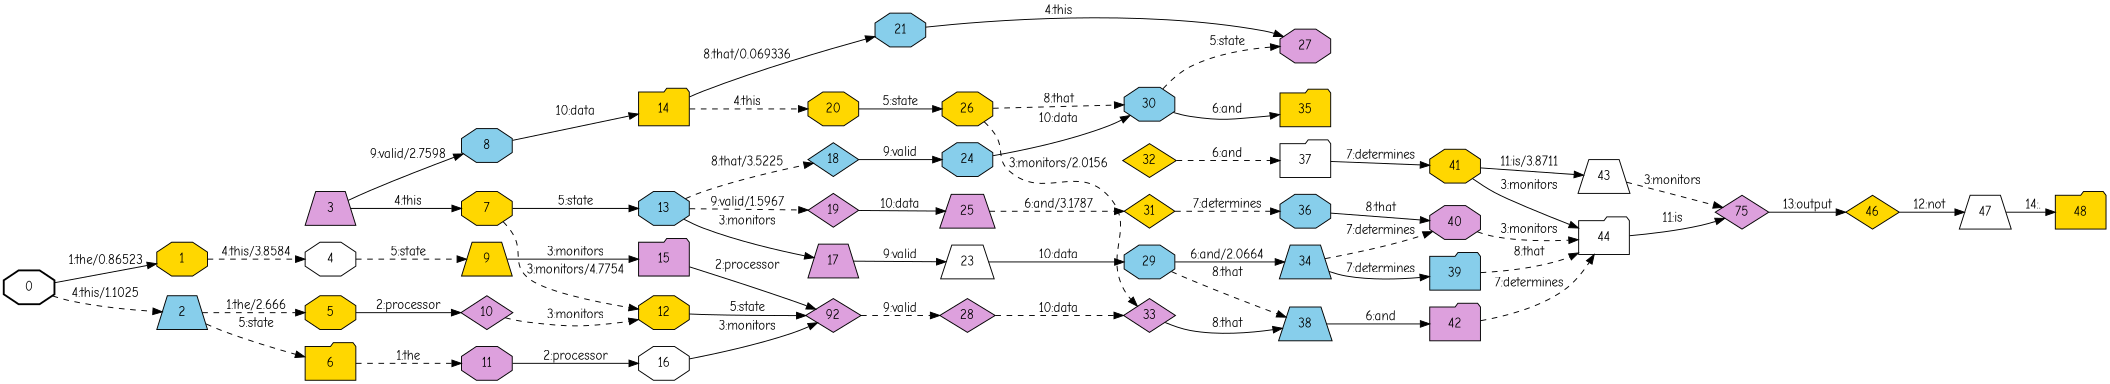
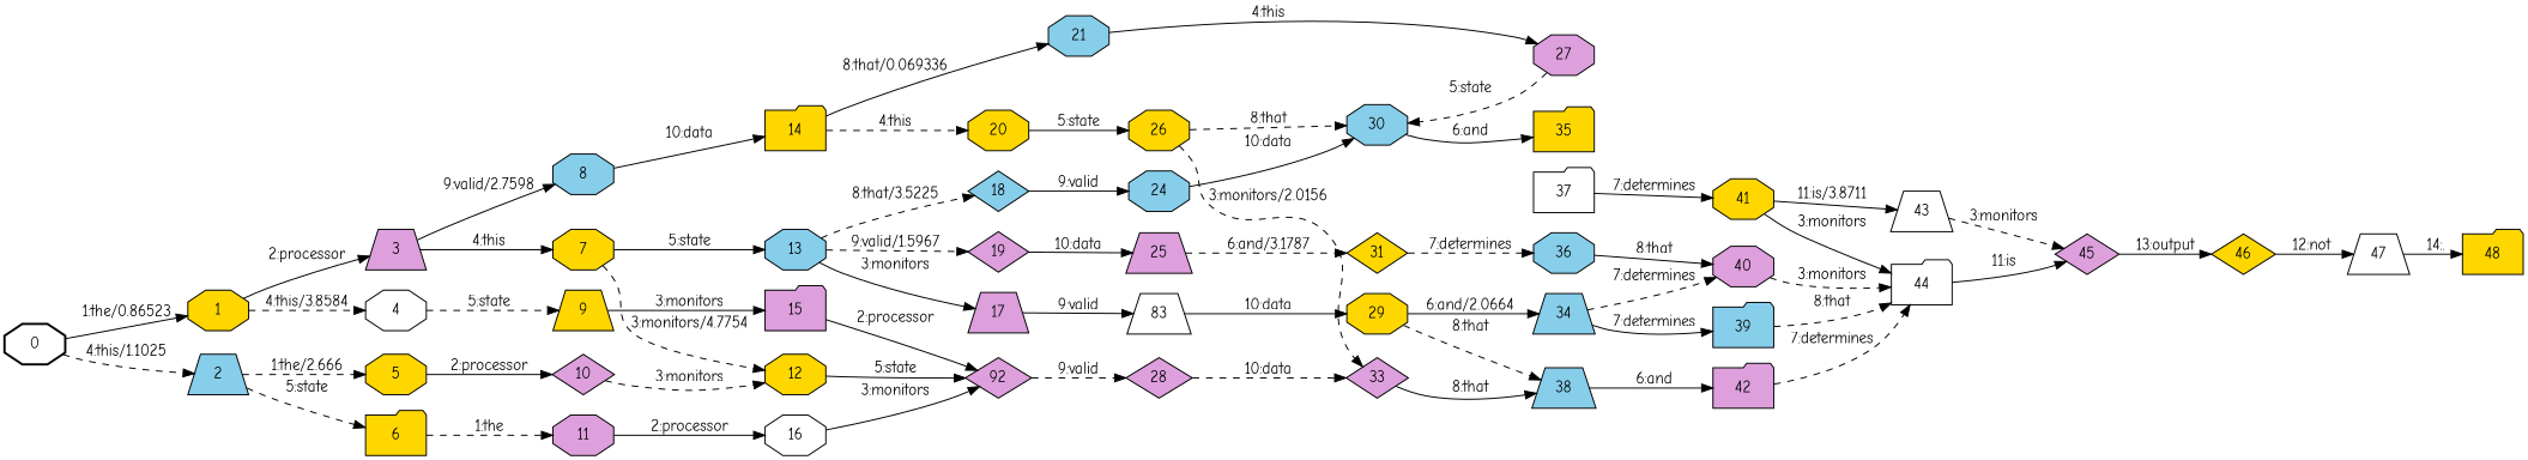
  digraph {
    fontname="Comic Neue"
    nodesep=0.25
    rankdir=LR
    ranksep=0.4
    node [fillcolor=gold fontname="Comic Neue" fontsize=14 shape=octagon style="solid,filled"]
    edge [fontname="Comic Neue" fontsize=14 style=solid]
    n1 [fillcolor=white label=0 style="bold,filled"]
    n2 [label=1]
    n3 [fillcolor=skyblue label=2 shape=trapezium]
    n4 [fillcolor=plum label=3 shape=trapezium]
    n5 [fillcolor=white label=4]
    n6 [label=5]
    n7 [label=6 shape=folder]
    n8 [label=7]
    n9 [fillcolor=skyblue label=8]
    n10 [label=9 shape=trapezium]
    n11 [fillcolor=plum label=10 shape=diamond]
    n12 [fillcolor=plum label=11]
    n13 [label=12]
    n14 [fillcolor=skyblue label=13]
    n15 [label=14 shape=folder]
    n16 [fillcolor=plum label=15 shape=folder]
    n17 [fillcolor=white label=16]
    n18 [fillcolor=plum label=92 shape=diamond]
    n19 [fillcolor=plum label=17 shape=trapezium]
    n20 [fillcolor=skyblue label=18 shape=diamond]
    n21 [fillcolor=plum label=19 shape=diamond]
    n22 [label=20]
    n23 [fillcolor=skyblue label=21]
    n24 [fillcolor=plum label=28 shape=diamond]
-   n25 [fillcolor=white label=23 shape=trapezium]
+   n25 [fillcolor=white label=83 shape=trapezium]
    n26 [fillcolor=skyblue label=24]
    n27 [fillcolor=plum label=25 shape=trapezium]
    n28 [label=26]
    n29 [fillcolor=plum label=27]
    n30 [fillcolor=plum label=33 shape=diamond]
-   n31 [fillcolor=skyblue label=29]
+   n31 [label=29]
    n32 [fillcolor=skyblue label=30]
    n33 [label=31 shape=diamond]
    n34 [fillcolor=skyblue label=34 shape=trapezium]
    n35 [fillcolor=skyblue label=38 shape=trapezium]
    n36 [label=35 shape=folder]
    n37 [fillcolor=skyblue label=36]
-   n38 [label=32 shape=diamond]
    n39 [fillcolor=white label=37 shape=folder]
    n40 [fillcolor=skyblue label=39 shape=folder]
    n41 [fillcolor=plum label=40]
    n42 [fillcolor=plum label=42 shape=folder]
    n43 [label=41]
    n44 [fillcolor=white label=44 shape=folder]
    n45 [fillcolor=white label=43 shape=trapezium]
-   n46 [fillcolor=plum label=75 shape=diamond]
+   n46 [fillcolor=plum label=45 shape=diamond]
    n47 [label=46 shape=diamond]
    n48 [fillcolor=white label=47 shape=trapezium]
    n49 [label=48 shape=folder]
    n1 -> n2 [label="1:the/0.86523"]
    n1 -> n3 [label="4:this/1.1025" style=dashed]
+   n2 -> n4 [label="2:processor"]
    n2 -> n5 [label="4:this/3.8584" style=dashed]
    n3 -> n6 [label="1:the/2.666" style=dashed]
    n3 -> n7 [label="5:state" style=dashed]
    n4 -> n8 [label="4:this"]
    n4 -> n9 [label="9:valid/2.7598"]
    n5 -> n10 [label="5:state" style=dashed]
    n6 -> n11 [label="2:processor"]
    n7 -> n12 [label="1:the" style=dashed]
    n8 -> n13 [label="3:monitors/4.7754" style=dashed]
    n8 -> n14 [label="5:state"]
    n9 -> n15 [label="10:data"]
    n10 -> n16 [label="3:monitors"]
    n11 -> n13 [label="3:monitors" style=dashed]
    n12 -> n17 [label="2:processor"]
    n13 -> n18 [label="5:state"]
    n14 -> n19 [label="3:monitors"]
    n14 -> n20 [label="8:that/3.5225" style=dashed]
    n14 -> n21 [label="9:valid/1.5967" style=dashed]
    n15 -> n22 [label="4:this" style=dashed]
    n15 -> n23 [label="8:that/0.069336"]
    n16 -> n18 [label="2:processor"]
    n17 -> n18 [label="3:monitors"]
    n18 -> n24 [label="9:valid" style=dashed]
    n19 -> n25 [label="9:valid"]
    n20 -> n26 [label="9:valid"]
    n21 -> n27 [label="10:data"]
    n22 -> n28 [label="5:state"]
    n23 -> n29 [label="4:this"]
    n24 -> n30 [label="10:data" style=dashed]
    n25 -> n31 [label="10:data"]
    n26 -> n32 [label="10:data"]
    n27 -> n33 [label="6:and/3.1787" style=dashed]
    n28 -> n30 [label="3:monitors/2.0156" style=dashed]
    n28 -> n32 [label="8:that" style=dashed]
-   n32 -> n29 [label="5:state" style=dashed]
+   n29 -> n32 [label="5:state" style=dashed]
    n30 -> n35 [label="8:that"]
    n31 -> n34 [label="6:and/2.0664"]
    n31 -> n35 [label="8:that" style=dashed]
    n32 -> n36 [label="6:and"]
    n33 -> n37 [label="7:determines" style=dashed]
    n34 -> n40 [label="7:determines"]
    n34 -> n41 [label="7:determines" style=dashed]
    n35 -> n42 [label="6:and"]
    n37 -> n41 [label="8:that"]
-   n38 -> n39 [label="6:and" style=dashed]
    n39 -> n43 [label="7:determines"]
    n40 -> n44 [label="8:that" style=dashed]
    n41 -> n44 [label="3:monitors" style=dashed]
    n42 -> n44 [label="7:determines" style=dashed]
    n43 -> n44 [label="3:monitors"]
    n43 -> n45 [label="11:is/3.8711"]
    n44 -> n46 [label="11:is"]
    n45 -> n46 [label="3:monitors" style=dashed]
    n46 -> n47 [label="13:output"]
    n47 -> n48 [label="12:not"]
    n48 -> n49 [label="14:."]
  }
